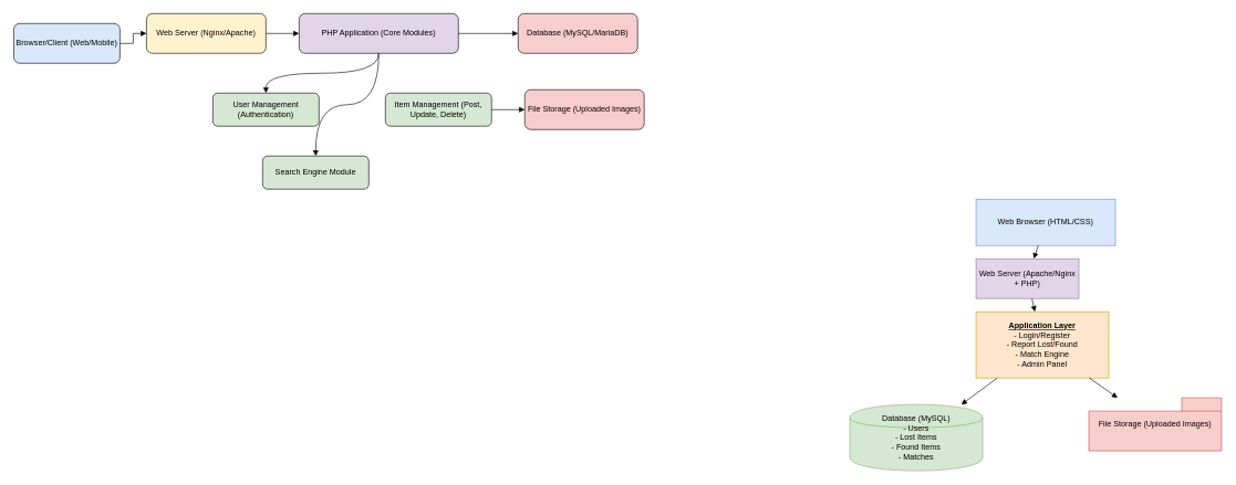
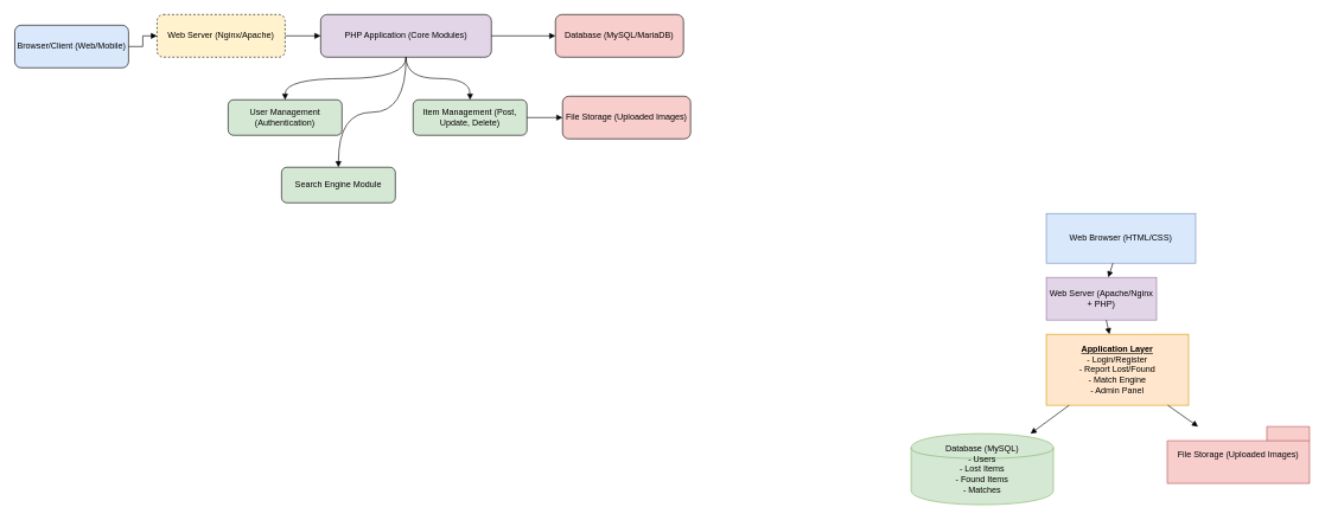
  <mxCell id="0" />
  <mxCell id="1" parent="0" />
  <mxCell id="2" value="Browser/Client (Web/Mobile)" style="rounded=1;whiteSpace=wrap;html=1;fillColor=#dae8fc;" vertex="1" parent="1"><mxGeometry x="20" y="35" width="160" height="60" as="geometry" /></mxCell>
- <mxCell id="3" value="Web Server (Nginx/Apache)" style="rounded=1;whiteSpace=wrap;html=1;fillColor=#fff2cc;" vertex="1" parent="1"><mxGeometry x="220" y="20" width="180" height="60" as="geometry" /></mxCell>
+ <mxCell id="3" value="Web Server (Nginx/Apache)" style="rounded=1;whiteSpace=wrap;html=1;fillColor=#fff2cc;dashed=1;" vertex="1" parent="1"><mxGeometry x="220" y="20" width="180" height="60" as="geometry" /></mxCell>
  <mxCell id="4" value="PHP Application (Core Modules)" style="rounded=1;whiteSpace=wrap;html=1;fillColor=#e1d5e7;" vertex="1" parent="1"><mxGeometry x="450" y="20" width="240" height="60" as="geometry" /></mxCell>
  <mxCell id="5" value="User Management (Authentication)" style="rounded=1;whiteSpace=wrap;html=1;fillColor=#d5e8d4;" vertex="1" parent="1"><mxGeometry x="320" y="140" width="160" height="50" as="geometry" /></mxCell>
  <mxCell id="6" value="Item Management (Post, Update, Delete)" style="rounded=1;whiteSpace=wrap;html=1;fillColor=#d5e8d4;" vertex="1" parent="1"><mxGeometry x="580" y="140" width="160" height="50" as="geometry" /></mxCell>
  <mxCell id="7" value="Search Engine Module" style="rounded=1;whiteSpace=wrap;html=1;fillColor=#d5e8d4;" vertex="1" parent="1"><mxGeometry x="395" y="235" width="160" height="50" as="geometry" /></mxCell>
  <mxCell id="8" value="Database (MySQL/MariaDB)" style="rounded=1;whiteSpace=wrap;html=1;fillColor=#f8cecc;" vertex="1" parent="1"><mxGeometry x="780" y="20" width="180" height="60" as="geometry" /></mxCell>
  <mxCell id="9" value="File Storage (Uploaded Images)" style="rounded=1;whiteSpace=wrap;html=1;fillColor=#f8cecc;" vertex="1" parent="1"><mxGeometry x="790" y="135" width="180" height="60" as="geometry" /></mxCell>
  <mxCell id="10" style="edgeStyle=orthogonalEdgeStyle;rounded=0;orthogonalLoop=1;jettySize=auto;html=1;endArrow=block;" edge="1" parent="1" source="2" target="3"><mxGeometry relative="1" as="geometry" /></mxCell>
  <mxCell id="11" style="edgeStyle=orthogonalEdgeStyle;rounded=0;orthogonalLoop=1;jettySize=auto;html=1;endArrow=block;" edge="1" parent="1" source="3" target="4"><mxGeometry relative="1" as="geometry" /></mxCell>
  <mxCell id="12" style="edgeStyle=orthogonalEdgeStyle;rounded=0;orthogonalLoop=1;jettySize=auto;html=1;endArrow=block;" edge="1" parent="1" source="4" target="8"><mxGeometry relative="1" as="geometry" /></mxCell>
  <mxCell id="13" style="edgeStyle=orthogonalEdgeStyle;rounded=0;orthogonalLoop=1;jettySize=auto;html=1;endArrow=block;curved=1;" edge="1" parent="1" source="4" target="5"><mxGeometry relative="1" as="geometry" /></mxCell>
+ <mxCell id="14" style="edgeStyle=orthogonalEdgeStyle;rounded=0;orthogonalLoop=1;jettySize=auto;html=1;endArrow=block;curved=1;" edge="1" parent="1" source="4" target="6"><mxGeometry relative="1" as="geometry" /></mxCell>
  <mxCell id="15" style="edgeStyle=orthogonalEdgeStyle;rounded=0;orthogonalLoop=1;jettySize=auto;html=1;endArrow=block;curved=1;" edge="1" parent="1" source="4" target="7"><mxGeometry relative="1" as="geometry" /></mxCell>
  <mxCell id="16" style="edgeStyle=orthogonalEdgeStyle;rounded=0;orthogonalLoop=1;jettySize=auto;html=1;endArrow=block;" edge="1" parent="1" source="6" target="9"><mxGeometry relative="1" as="geometry" /></mxCell>
  <mxCell id="17" value="Web Browser (HTML/CSS)" style="shape=rectangle;whiteSpace=wrap;html=1;fillColor=#dae8fc;strokeColor=#6c8ebf;" vertex="1" parent="1"><mxGeometry x="1470" y="300" width="210" height="70" as="geometry" /></mxCell>
  <mxCell id="18" style="endArrow=block;html=1;" edge="1" parent="1" source="17" target="19"><mxGeometry relative="1" as="geometry" /></mxCell>
  <mxCell id="19" value="Web Server (Apache/Nginx + PHP)" style="shape=rectangle;whiteSpace=wrap;html=1;fillColor=#e1d5e7;strokeColor=#9673a6;" vertex="1" parent="1"><mxGeometry x="1470" y="390" width="155" height="60" as="geometry" /></mxCell>
  <mxCell id="20" style="endArrow=block;html=1;" edge="1" parent="1" source="19" target="21"><mxGeometry relative="1" as="geometry" /></mxCell>
  <mxCell id="21" value="&lt;b&gt;&lt;u&gt;Application Layer&lt;/u&gt;&lt;/b&gt;&lt;br&gt;- Login/Register&lt;br&gt;- Report Lost/Found&lt;br&gt;- Match Engine&lt;br&gt;- Admin Panel" style="shape=rectangle;whiteSpace=wrap;html=1;fillColor=#ffe6cc;strokeColor=#d79b00;" vertex="1" parent="1"><mxGeometry x="1470" y="470" width="200" height="100" as="geometry" /></mxCell>
  <mxCell id="22" style="endArrow=block;html=1;" edge="1" parent="1" source="21" target="23"><mxGeometry relative="1" as="geometry" /></mxCell>
  <mxCell id="23" value="Database (MySQL)&#10;- Users&#10;- Lost Items&#10;- Found Items&#10;- Matches" style="shape=cylinder;whiteSpace=wrap;html=1;fillColor=#d5e8d4;strokeColor=#82b366;" vertex="1" parent="1"><mxGeometry x="1280" y="610" width="200" height="100" as="geometry" /></mxCell>
  <mxCell id="24" style="endArrow=block;html=1;" edge="1" parent="1" source="21" target="25"><mxGeometry relative="1" as="geometry" /></mxCell>
  <mxCell id="25" value="File Storage (Uploaded Images)" style="shape=folder;whiteSpace=wrap;html=1;fillColor=#f8cecc;strokeColor=#b85450;" vertex="1" parent="1"><mxGeometry x="1640" y="600" width="200" height="80" as="geometry" /></mxCell>
